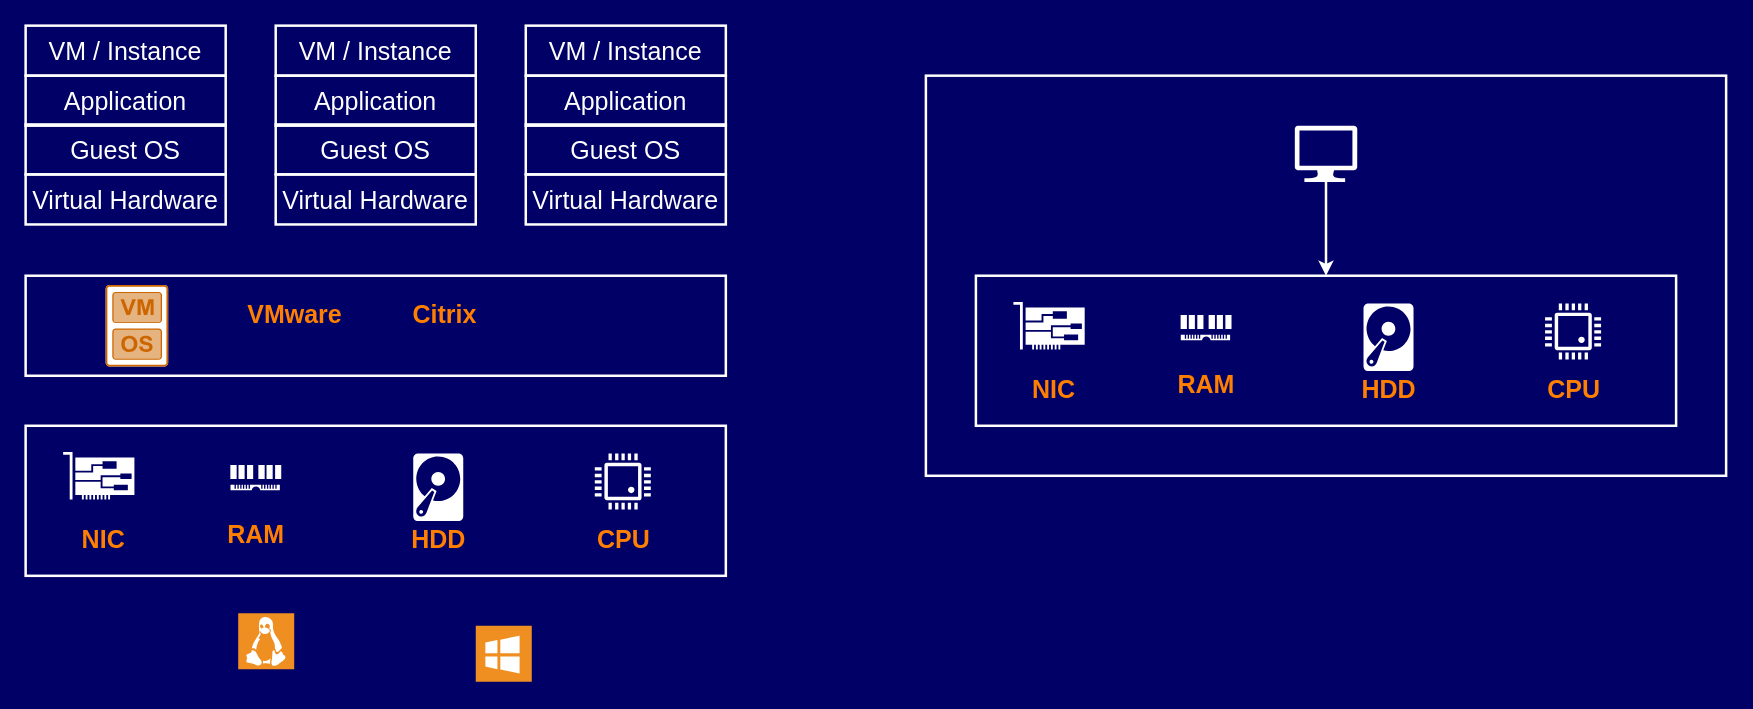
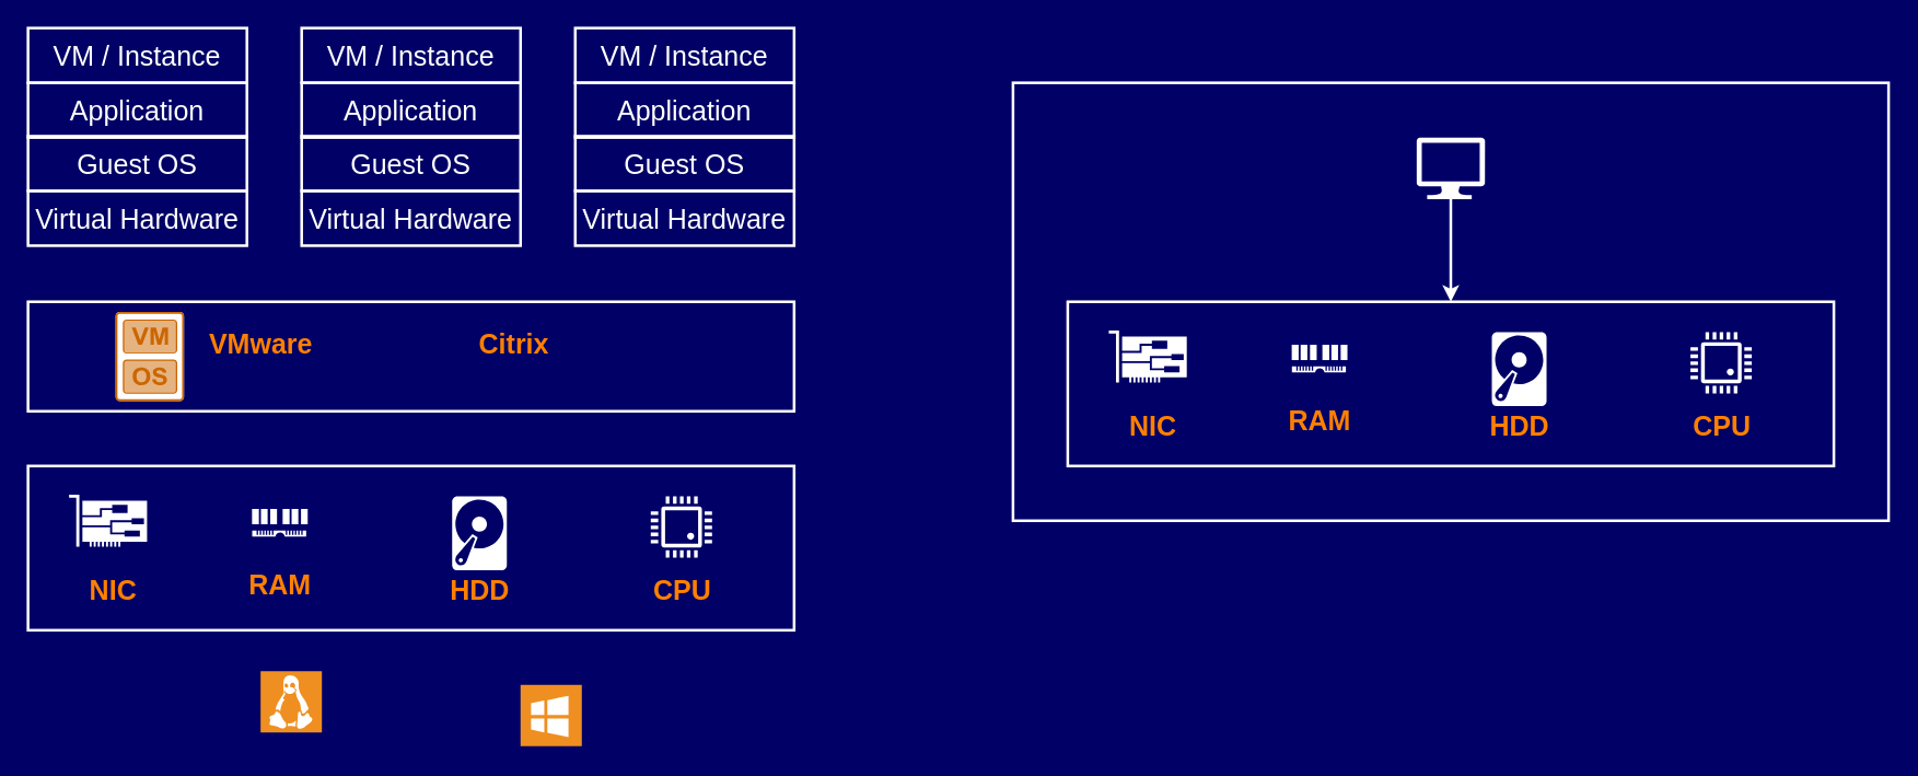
  <mxCell id="0" />
  <mxCell id="1" parent="0" />
  <mxCell id="2" value="" style="rounded=0;whiteSpace=wrap;html=1;strokeColor=#FFFFFF;strokeWidth=2;fillColor=none;" parent="1" vertex="1"><mxGeometry x="20" y="220" width="560" height="80" as="geometry" /></mxCell>
  <mxCell id="3" value="" style="points=[[0.015,0.015,0],[0.985,0.015,0],[0.985,0.985,0],[0.015,0.985,0],[0.25,0,0],[0.5,0,0],[0.75,0,0],[1,0.25,0],[1,0.5,0],[1,0.75,0],[0.75,1,0],[0.5,1,0],[0.25,1,0],[0,0.75,0],[0,0.5,0],[0,0.25,0]];verticalLabelPosition=bottom;html=1;verticalAlign=top;aspect=fixed;align=center;pointerEvents=1;shape=mxgraph.cisco19.rect;prIcon=hypervisor;strokeColor=#CC6600;" parent="1" vertex="1"><mxGeometry x="84" y="227.5" width="50" height="65" as="geometry" /></mxCell>
- <mxCell id="4" value="&lt;font color=&quot;#ff8000&quot;&gt;&lt;span style=&quot;font-size: 20px&quot;&gt;&lt;b&gt;VMware&lt;/b&gt;&lt;/span&gt;&lt;/font&gt;" style="text;html=1;resizable=0;autosize=1;align=center;verticalAlign=middle;points=[];fillColor=none;strokeColor=none;rounded=0;" parent="1" vertex="1"><mxGeometry x="190" y="240" width="90" height="20" as="geometry" /></mxCell>
+ <mxCell id="4" value="&lt;font color=&quot;#ff8000&quot;&gt;&lt;span style=&quot;font-size: 20px&quot;&gt;&lt;b&gt;VMware&lt;/b&gt;&lt;/span&gt;&lt;/font&gt;" style="text;html=1;resizable=0;autosize=1;align=center;verticalAlign=middle;points=[];fillColor=none;strokeColor=none;rounded=0;" parent="1" vertex="1"><mxGeometry x="145" y="240" width="90" height="20" as="geometry" /></mxCell>
  <mxCell id="5" value="" style="group" parent="1" vertex="1" connectable="0"><mxGeometry x="20" y="20" width="160" height="159" as="geometry" /></mxCell>
  <mxCell id="6" value="&lt;font color=&quot;#ffffff&quot; style=&quot;font-size: 20px&quot;&gt;Virtual Hardware&lt;/font&gt;" style="rounded=0;whiteSpace=wrap;html=1;strokeWidth=2;fillColor=none;strokeColor=#FFFFFF;" parent="5" vertex="1"><mxGeometry y="119" width="160" height="40" as="geometry" /></mxCell>
  <mxCell id="7" value="&lt;font color=&quot;#ffffff&quot;&gt;&lt;span style=&quot;font-size: 20px&quot;&gt;Guest OS&lt;/span&gt;&lt;/font&gt;" style="rounded=0;whiteSpace=wrap;html=1;strokeWidth=2;fillColor=none;strokeColor=#FFFFFF;" parent="5" vertex="1"><mxGeometry y="79" width="160" height="40" as="geometry" /></mxCell>
  <mxCell id="8" value="&lt;font color=&quot;#ffffff&quot;&gt;&lt;span style=&quot;font-size: 20px&quot;&gt;Application&lt;/span&gt;&lt;/font&gt;" style="rounded=0;whiteSpace=wrap;html=1;strokeWidth=2;fillColor=none;strokeColor=#FFFFFF;" parent="5" vertex="1"><mxGeometry y="40" width="160" height="40" as="geometry" /></mxCell>
  <mxCell id="9" value="&lt;font color=&quot;#ffffff&quot;&gt;&lt;span style=&quot;font-size: 20px&quot;&gt;VM / Instance&lt;/span&gt;&lt;/font&gt;" style="rounded=0;whiteSpace=wrap;html=1;strokeWidth=2;fillColor=none;strokeColor=#FFFFFF;" parent="5" vertex="1"><mxGeometry width="160" height="40" as="geometry" /></mxCell>
  <mxCell id="10" value="" style="group" parent="1" vertex="1" connectable="0"><mxGeometry x="220" y="20" width="160" height="159" as="geometry" /></mxCell>
  <mxCell id="11" value="&lt;font color=&quot;#ffffff&quot; style=&quot;font-size: 20px&quot;&gt;Virtual Hardware&lt;/font&gt;" style="rounded=0;whiteSpace=wrap;html=1;strokeWidth=2;fillColor=none;strokeColor=#FFFFFF;" parent="10" vertex="1"><mxGeometry y="119" width="160" height="40" as="geometry" /></mxCell>
  <mxCell id="12" value="&lt;font color=&quot;#ffffff&quot;&gt;&lt;span style=&quot;font-size: 20px&quot;&gt;Guest OS&lt;/span&gt;&lt;/font&gt;" style="rounded=0;whiteSpace=wrap;html=1;strokeWidth=2;fillColor=none;strokeColor=#FFFFFF;" parent="10" vertex="1"><mxGeometry y="79" width="160" height="40" as="geometry" /></mxCell>
  <mxCell id="13" value="&lt;font color=&quot;#ffffff&quot;&gt;&lt;span style=&quot;font-size: 20px&quot;&gt;Application&lt;/span&gt;&lt;/font&gt;" style="rounded=0;whiteSpace=wrap;html=1;strokeWidth=2;fillColor=none;strokeColor=#FFFFFF;" parent="10" vertex="1"><mxGeometry y="40" width="160" height="40" as="geometry" /></mxCell>
  <mxCell id="14" value="&lt;font color=&quot;#ffffff&quot;&gt;&lt;span style=&quot;font-size: 20px&quot;&gt;VM / Instance&lt;/span&gt;&lt;/font&gt;" style="rounded=0;whiteSpace=wrap;html=1;strokeWidth=2;fillColor=none;strokeColor=#FFFFFF;" parent="10" vertex="1"><mxGeometry width="160" height="40" as="geometry" /></mxCell>
  <mxCell id="15" value="" style="group" parent="1" vertex="1" connectable="0"><mxGeometry x="420" y="20" width="160" height="159" as="geometry" /></mxCell>
  <mxCell id="16" value="&lt;font color=&quot;#ffffff&quot; style=&quot;font-size: 20px&quot;&gt;Virtual Hardware&lt;/font&gt;" style="rounded=0;whiteSpace=wrap;html=1;strokeWidth=2;fillColor=none;strokeColor=#FFFFFF;" parent="15" vertex="1"><mxGeometry y="119" width="160" height="40" as="geometry" /></mxCell>
  <mxCell id="17" value="&lt;font color=&quot;#ffffff&quot;&gt;&lt;span style=&quot;font-size: 20px&quot;&gt;Guest OS&lt;/span&gt;&lt;/font&gt;" style="rounded=0;whiteSpace=wrap;html=1;strokeWidth=2;fillColor=none;strokeColor=#FFFFFF;" parent="15" vertex="1"><mxGeometry y="79" width="160" height="40" as="geometry" /></mxCell>
  <mxCell id="18" value="&lt;font color=&quot;#ffffff&quot;&gt;&lt;span style=&quot;font-size: 20px&quot;&gt;Application&lt;/span&gt;&lt;/font&gt;" style="rounded=0;whiteSpace=wrap;html=1;strokeWidth=2;fillColor=none;strokeColor=#FFFFFF;" parent="15" vertex="1"><mxGeometry y="40" width="160" height="40" as="geometry" /></mxCell>
  <mxCell id="19" value="&lt;font color=&quot;#ffffff&quot;&gt;&lt;span style=&quot;font-size: 20px&quot;&gt;VM / Instance&lt;/span&gt;&lt;/font&gt;" style="rounded=0;whiteSpace=wrap;html=1;strokeWidth=2;fillColor=none;strokeColor=#FFFFFF;" parent="15" vertex="1"><mxGeometry width="160" height="40" as="geometry" /></mxCell>
  <mxCell id="20" value="" style="rounded=0;whiteSpace=wrap;html=1;strokeColor=#FFFFFF;strokeWidth=2;fillColor=none;" parent="1" vertex="1"><mxGeometry x="740" width="640" height="320" as="geometry" y="60" /></mxCell>
  <mxCell id="21" style="edgeStyle=orthogonalEdgeStyle;rounded=0;orthogonalLoop=1;jettySize=auto;html=1;strokeColor=#FFFFFF;strokeWidth=2;" parent="1" source="22" target="34" edge="1"><mxGeometry relative="1" as="geometry" /></mxCell>
  <mxCell id="22" value="" style="verticalLabelPosition=bottom;html=1;verticalAlign=top;align=center;strokeColor=none;shape=mxgraph.azure.computer;pointerEvents=1;fillColor=#FFFFFF;" parent="1" vertex="1"><mxGeometry x="1035" y="100" width="50" height="45" as="geometry" /></mxCell>
  <mxCell id="23" value="" style="group" parent="1" vertex="1" connectable="0"><mxGeometry x="20" y="340" width="560" height="120" as="geometry" /></mxCell>
  <mxCell id="24" value="" style="rounded=0;whiteSpace=wrap;html=1;strokeColor=#FFFFFF;strokeWidth=2;fillColor=none;" parent="23" vertex="1"><mxGeometry width="560" height="120" as="geometry" /></mxCell>
  <mxCell id="25" value="" style="pointerEvents=1;shadow=0;dashed=0;html=1;strokeColor=none;labelPosition=center;verticalLabelPosition=bottom;verticalAlign=top;outlineConnect=0;align=center;shape=mxgraph.office.devices.nic;" parent="23" vertex="1"><mxGeometry x="30" y="21" width="57" height="38" as="geometry" /></mxCell>
  <mxCell id="26" value="" style="pointerEvents=1;shadow=0;dashed=0;html=1;strokeColor=none;labelPosition=center;verticalLabelPosition=bottom;verticalAlign=top;align=center;outlineConnect=0;shape=mxgraph.veeam.ram;fillColor=none;" parent="23" vertex="1"><mxGeometry x="160" y="27.4" width="48.4" height="25.2" as="geometry" /></mxCell>
  <mxCell id="27" value="" style="pointerEvents=1;shadow=0;dashed=0;html=1;strokeColor=none;labelPosition=center;verticalLabelPosition=bottom;verticalAlign=top;outlineConnect=0;align=center;shape=mxgraph.office.devices.hard_disk;fillColor=#FFFFFF;" parent="23" vertex="1"><mxGeometry x="310" y="22.2" width="40" height="54" as="geometry" /></mxCell>
  <mxCell id="28" value="" style="pointerEvents=1;shadow=0;dashed=0;html=1;strokeColor=none;labelPosition=center;verticalLabelPosition=bottom;verticalAlign=top;align=center;outlineConnect=0;shape=mxgraph.veeam.cpu;fillColor=#FFFFFF;" parent="23" vertex="1"><mxGeometry x="455.2" y="22.2" width="44.8" height="44.8" as="geometry" /></mxCell>
  <mxCell id="29" value="&lt;span style=&quot;font-size: 20px&quot;&gt;&lt;b&gt;&lt;font color=&quot;#ff8000&quot;&gt;NIC&lt;/font&gt;&lt;/b&gt;&lt;/span&gt;" style="text;html=1;resizable=0;autosize=1;align=center;verticalAlign=middle;points=[];fillColor=none;strokeColor=none;rounded=0;" parent="23" vertex="1"><mxGeometry x="37" y="80" width="50" height="20" as="geometry" /></mxCell>
  <mxCell id="30" value="&lt;font color=&quot;#ff8000&quot;&gt;&lt;span style=&quot;font-size: 20px&quot;&gt;&lt;b&gt;HDD&lt;/b&gt;&lt;/span&gt;&lt;/font&gt;" style="text;html=1;resizable=0;autosize=1;align=center;verticalAlign=middle;points=[];fillColor=none;strokeColor=none;rounded=0;" parent="23" vertex="1"><mxGeometry x="300" y="80" width="60" height="20" as="geometry" /></mxCell>
  <mxCell id="31" value="&lt;font color=&quot;#ff8000&quot;&gt;&lt;span style=&quot;font-size: 20px&quot;&gt;&lt;b&gt;RAM&lt;/b&gt;&lt;/span&gt;&lt;/font&gt;" style="text;html=1;resizable=0;autosize=1;align=center;verticalAlign=middle;points=[];fillColor=none;strokeColor=none;rounded=0;" parent="23" vertex="1"><mxGeometry x="154.2" y="76.2" width="60" height="20" as="geometry" /></mxCell>
  <mxCell id="32" value="&lt;font color=&quot;#ff8000&quot;&gt;&lt;span style=&quot;font-size: 20px&quot;&gt;&lt;b&gt;CPU&lt;/b&gt;&lt;/span&gt;&lt;/font&gt;" style="text;html=1;resizable=0;autosize=1;align=center;verticalAlign=middle;points=[];fillColor=none;strokeColor=none;rounded=0;" parent="23" vertex="1"><mxGeometry x="447.6" y="80" width="60" height="20" as="geometry" /></mxCell>
  <mxCell id="33" value="" style="group" parent="1" vertex="1" connectable="0"><mxGeometry x="780" y="220" width="560" height="120" as="geometry" /></mxCell>
  <mxCell id="34" value="" style="rounded=0;whiteSpace=wrap;html=1;strokeColor=#FFFFFF;strokeWidth=2;fillColor=none;" parent="33" vertex="1"><mxGeometry width="560" height="120" as="geometry" /></mxCell>
  <mxCell id="35" value="" style="pointerEvents=1;shadow=0;dashed=0;html=1;strokeColor=none;labelPosition=center;verticalLabelPosition=bottom;verticalAlign=top;outlineConnect=0;align=center;shape=mxgraph.office.devices.nic;" parent="33" vertex="1"><mxGeometry x="30" y="21" width="57" height="38" as="geometry" /></mxCell>
  <mxCell id="36" value="" style="pointerEvents=1;shadow=0;dashed=0;html=1;strokeColor=none;labelPosition=center;verticalLabelPosition=bottom;verticalAlign=top;align=center;outlineConnect=0;shape=mxgraph.veeam.ram;fillColor=none;" parent="33" vertex="1"><mxGeometry x="160" y="27.4" width="48.4" height="25.2" as="geometry" /></mxCell>
  <mxCell id="37" value="" style="pointerEvents=1;shadow=0;dashed=0;html=1;strokeColor=none;labelPosition=center;verticalLabelPosition=bottom;verticalAlign=top;outlineConnect=0;align=center;shape=mxgraph.office.devices.hard_disk;fillColor=#FFFFFF;" parent="33" vertex="1"><mxGeometry x="310" y="22.2" width="40" height="54" as="geometry" /></mxCell>
  <mxCell id="38" value="" style="pointerEvents=1;shadow=0;dashed=0;html=1;strokeColor=none;labelPosition=center;verticalLabelPosition=bottom;verticalAlign=top;align=center;outlineConnect=0;shape=mxgraph.veeam.cpu;fillColor=#FFFFFF;" parent="33" vertex="1"><mxGeometry x="455.2" y="22.2" width="44.8" height="44.8" as="geometry" /></mxCell>
  <mxCell id="39" value="&lt;span style=&quot;font-size: 20px&quot;&gt;&lt;b&gt;&lt;font color=&quot;#ff8000&quot;&gt;NIC&lt;/font&gt;&lt;/b&gt;&lt;/span&gt;" style="text;html=1;resizable=0;autosize=1;align=center;verticalAlign=middle;points=[];fillColor=none;strokeColor=none;rounded=0;" parent="33" vertex="1"><mxGeometry x="37" y="80" width="50" height="20" as="geometry" /></mxCell>
  <mxCell id="40" value="&lt;font color=&quot;#ff8000&quot;&gt;&lt;span style=&quot;font-size: 20px&quot;&gt;&lt;b&gt;HDD&lt;/b&gt;&lt;/span&gt;&lt;/font&gt;" style="text;html=1;resizable=0;autosize=1;align=center;verticalAlign=middle;points=[];fillColor=none;strokeColor=none;rounded=0;" parent="33" vertex="1"><mxGeometry x="300" y="80" width="60" height="20" as="geometry" /></mxCell>
  <mxCell id="41" value="&lt;font color=&quot;#ff8000&quot;&gt;&lt;span style=&quot;font-size: 20px&quot;&gt;&lt;b&gt;RAM&lt;/b&gt;&lt;/span&gt;&lt;/font&gt;" style="text;html=1;resizable=0;autosize=1;align=center;verticalAlign=middle;points=[];fillColor=none;strokeColor=none;rounded=0;" parent="33" vertex="1"><mxGeometry x="154.2" y="76.2" width="60" height="20" as="geometry" /></mxCell>
  <mxCell id="42" value="&lt;font color=&quot;#ff8000&quot;&gt;&lt;span style=&quot;font-size: 20px&quot;&gt;&lt;b&gt;CPU&lt;/b&gt;&lt;/span&gt;&lt;/font&gt;" style="text;html=1;resizable=0;autosize=1;align=center;verticalAlign=middle;points=[];fillColor=none;strokeColor=none;rounded=0;" parent="33" vertex="1"><mxGeometry x="447.6" y="80" width="60" height="20" as="geometry" /></mxCell>
- <mxCell id="43" value="&lt;font color=&quot;#ff8000&quot;&gt;&lt;span style=&quot;font-size: 20px&quot;&gt;&lt;b&gt;Citrix&lt;/b&gt;&lt;/span&gt;&lt;/font&gt;" style="text;html=1;resizable=0;autosize=1;align=center;verticalAlign=middle;points=[];fillColor=none;strokeColor=none;rounded=0;" parent="1" vertex="1"><mxGeometry x="320" y="240" width="70" height="20" as="geometry" /></mxCell>
+ <mxCell id="43" value="&lt;font color=&quot;#ff8000&quot;&gt;&lt;span style=&quot;font-size: 20px&quot;&gt;&lt;b&gt;Citrix&lt;/b&gt;&lt;/span&gt;&lt;/font&gt;" style="text;html=1;resizable=0;autosize=1;align=center;verticalAlign=middle;points=[];fillColor=none;strokeColor=none;rounded=0;" parent="1" vertex="1"><mxGeometry x="340" y="240" width="70" height="20" as="geometry" /></mxCell>
  <mxCell id="44" value="" style="shadow=0;dashed=0;html=1;strokeColor=none;fillColor=#EF8F21;labelPosition=center;verticalLabelPosition=bottom;verticalAlign=top;align=center;outlineConnect=0;shape=mxgraph.veeam.linux;" vertex="1" parent="1"><mxGeometry x="190" y="490" width="44.8" height="44.8" as="geometry" /></mxCell>
  <mxCell id="45" value="" style="shadow=0;dashed=0;html=1;strokeColor=none;fillColor=#EF8F21;labelPosition=center;verticalLabelPosition=bottom;verticalAlign=top;align=center;outlineConnect=0;shape=mxgraph.veeam.ms_windows;" vertex="1" parent="1"><mxGeometry x="380" y="500" width="44.8" height="44.8" as="geometry" /></mxCell>
